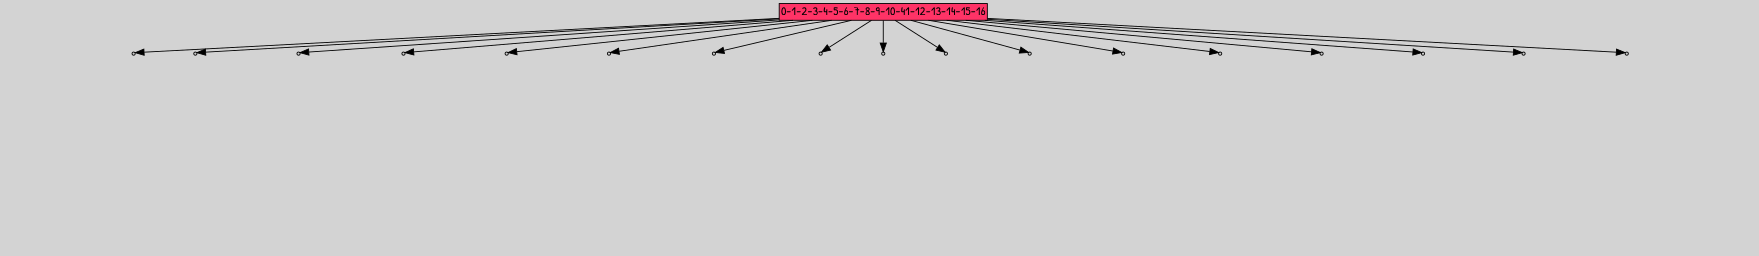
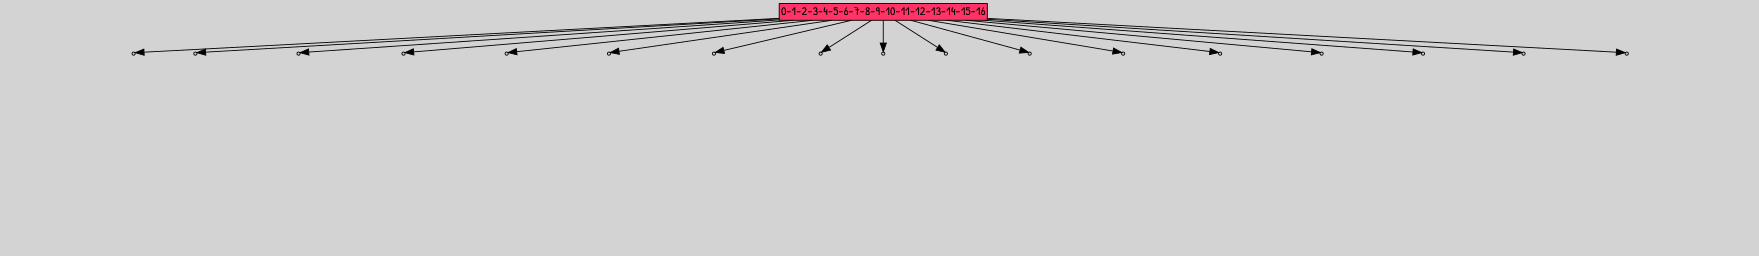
  digraph {
    bgcolor=lightgray
    fontname="Patrick Hand"
    node [shape=box style=filled fontname="Patrick Hand"]
    edge [fontname="Patrick Hand"]
-   n1 [fillcolor="#ff3366" height=0 label="0-1-2-3-4-5-6-7-8-9-10-41-12-13-14-15-16" margin=0.03 width=0]
+   n1 [fillcolor="#ff3366" height=0 label="0-1-2-3-4-5-6-7-8-9-10-11-12-13-14-15-16" margin=0.03 width=0]
    n2 [fillcolor="#cccccc" label=1 shape=point]
    n3 [fillcolor="#cccccc" label=1 shape=point]
    n4 [fillcolor="#cccccc" label=1 shape=point]
    n5 [fillcolor="#cccccc" label=1 shape=point]
    n6 [fillcolor="#cccccc" label=1 shape=point]
    n7 [fillcolor="#cccccc" label=1 shape=point]
    n8 [fillcolor="#cccccc" label=1 shape=point]
    n9 [fillcolor="#cccccc" label=1 shape=point]
    n10 [fillcolor="#cccccc" label=1 shape=point]
    n11 [fillcolor="#cccccc" label=1 shape=point]
    n12 [fillcolor="#cccccc" label=1 shape=point]
    n13 [fillcolor="#cccccc" label=1 shape=point]
    n14 [fillcolor="#cccccc" label=1 shape=point]
    n15 [fillcolor="#cccccc" label=1 shape=point]
    n16 [fillcolor="#cccccc" label=1 shape=point]
    n17 [fillcolor="#cccccc" label=1 shape=point]
    n18 [fillcolor="#cccccc" label=1 shape=point]
    n19 [label="17|0&1|251#0|222&#92;n8|2&0|256#0|29&#92;n12|2&1|155#0|258&#92;n18|0&0|130#1|121&#92;n9|0&0|192#1|268&#92;n" style=invis]
    n20 [label="3|4&1|86#1|346&#92;n18|7&1|189#1|7&#92;n3|0&0|268#0|151&#92;n" style=invis]
    n21 [label="8|7&1|334#1|94&#92;n10|0&0|55#0|143&#92;n17|6&0|176#0|8&#92;n1|1&1|47#1|74&#92;n8|4&0|318#0|354&#92;n3|0&0|225#0|249&#92;n16|2&0|24#1|14&#92;n9|5&0|298#1|268&#92;n14|0&0|93#1|280&#92;n2|6&0|32#0|104&#92;n15|0&0|30#1|167&#92;n4|0&0|124#0|72&#92;n" style=invis]
    n22 [label="5|5&1|268#1|54&#92;n7|1&1|302#0|81&#92;n18|4&0|41#1|242&#92;n0|2&0|317#0|156&#92;n10|6&0|138#1|168&#92;n12|0&1|243#0|206&#92;n" style=invis]
    n23 [label="17|0&1|64#1|2&#92;n17|6&1|56#0|232&#92;n2|2&0|126#0|216&#92;n9|1&0|106#1|142&#92;n12|7&0|177#1|11&#92;n0|1&0|143#1|20&#92;n12|7&0|289#1|92&#92;n1|0&0|367#1|133&#92;n" style=invis]
    n24 [label="7|3&1|142#0|12&#92;n2|0&1|210#0|163&#92;n" style=invis]
    n25 [label="7|6&1|114#0|256&#92;n18|5&0|366#1|39&#92;n7|0&0|13#0|32&#92;n13|7&1|201#0|304&#92;n7|6&0|191#1|237&#92;n8|0&0|350#1|310&#92;n11|0&0|248#1|53&#92;n" style=invis]
    n26 [label="7|6&1|215#0|269&#92;n7|7&0|374#0|69&#92;n18|2&0|135#1|214&#92;n1|7&0|2#1|333&#92;n5|6&0|335#1|94&#92;n13|0&0|103#0|350&#92;n12|0&1|243#0|248&#92;n" style=invis]
    n27 [label="14|1&1|333#1|59&#92;n12|5&1|371#1|174&#92;n0|2&1|30#1|258&#92;n1|1&0|178#0|57&#92;n14|2&0|185#0|45&#92;n15|0&0|346#0|21&#92;n" style=invis]
    n28 [label="15|3&1|169#0|291&#92;n12|5&1|60#0|179&#92;n4|0&1|325#0|373&#92;n15|0&0|112#0|230&#92;n" style=invis]
    n29 [label="15|2&1|33#0|223&#92;n13|0&1|289#1|1&#92;n9|4&1|162#0|110&#92;n8|6&0|130#0|53&#92;n5|2&0|120#0|364&#92;n1|0&0|196#0|166&#92;n11|6&1|200#0|144&#92;n13|6&0|118#0|258&#92;n5|0&0|326#0|330&#92;n" style=invis]
    n30 [label="18|0&1|24#0|241&#92;n" style=invis]
    n31 [label="6|3&1|333#1|365&#92;n11|7&1|88#0|107&#92;n6|1&0|359#1|5&#92;n9|6&0|33#0|233&#92;n11|7&0|238#1|43&#92;n17|0&0|287#0|81&#92;n" style=invis]
    n32 [label="7|5&1|143#1|352&#92;n0|4&0|221#1|248&#92;n17|0&0|268#0|203&#92;n" style=invis]
    n33 [label="11|0&1|9#1|247&#92;n" style=invis]
    n34 [label="17|1&1|190#1|367&#92;n12|0&0|169#1|67&#92;n12|4&0|240#1|99&#92;n3|3&0|60#1|127&#92;n8|4&0|187#0|159&#92;n7|1&1|169#1|270&#92;n11|5&0|100#0|193&#92;n16|6&0|161#1|329&#92;n1|0&0|142#0|309&#92;n" style=invis]
    n35 [label="17|4&1|261#1|269&#92;n12|0&1|265#0|308&#92;n" style=invis]
    n1 -> n2
    n1 -> n3
    n1 -> n4
    n1 -> n5
    n1 -> n6
    n1 -> n7
    n1 -> n8
    n1 -> n9
    n1 -> n10
    n1 -> n11
    n1 -> n12
    n1 -> n13
    n1 -> n14
    n1 -> n15
    n1 -> n16
    n1 -> n17
    n1 -> n18
    n2 -> n19 [style=invis]
    n3 -> n20 [style=invis]
    n4 -> n21 [style=invis]
    n5 -> n22 [style=invis]
    n6 -> n23 [style=invis]
    n7 -> n24 [style=invis]
    n8 -> n25 [style=invis]
    n9 -> n26 [style=invis]
    n10 -> n27 [style=invis]
    n11 -> n28 [style=invis]
    n12 -> n29 [style=invis]
    n13 -> n30 [style=invis]
    n14 -> n31 [style=invis]
    n15 -> n32 [style=invis]
    n16 -> n33 [style=invis]
    n17 -> n34 [style=invis]
    n18 -> n35 [style=invis]
  }
